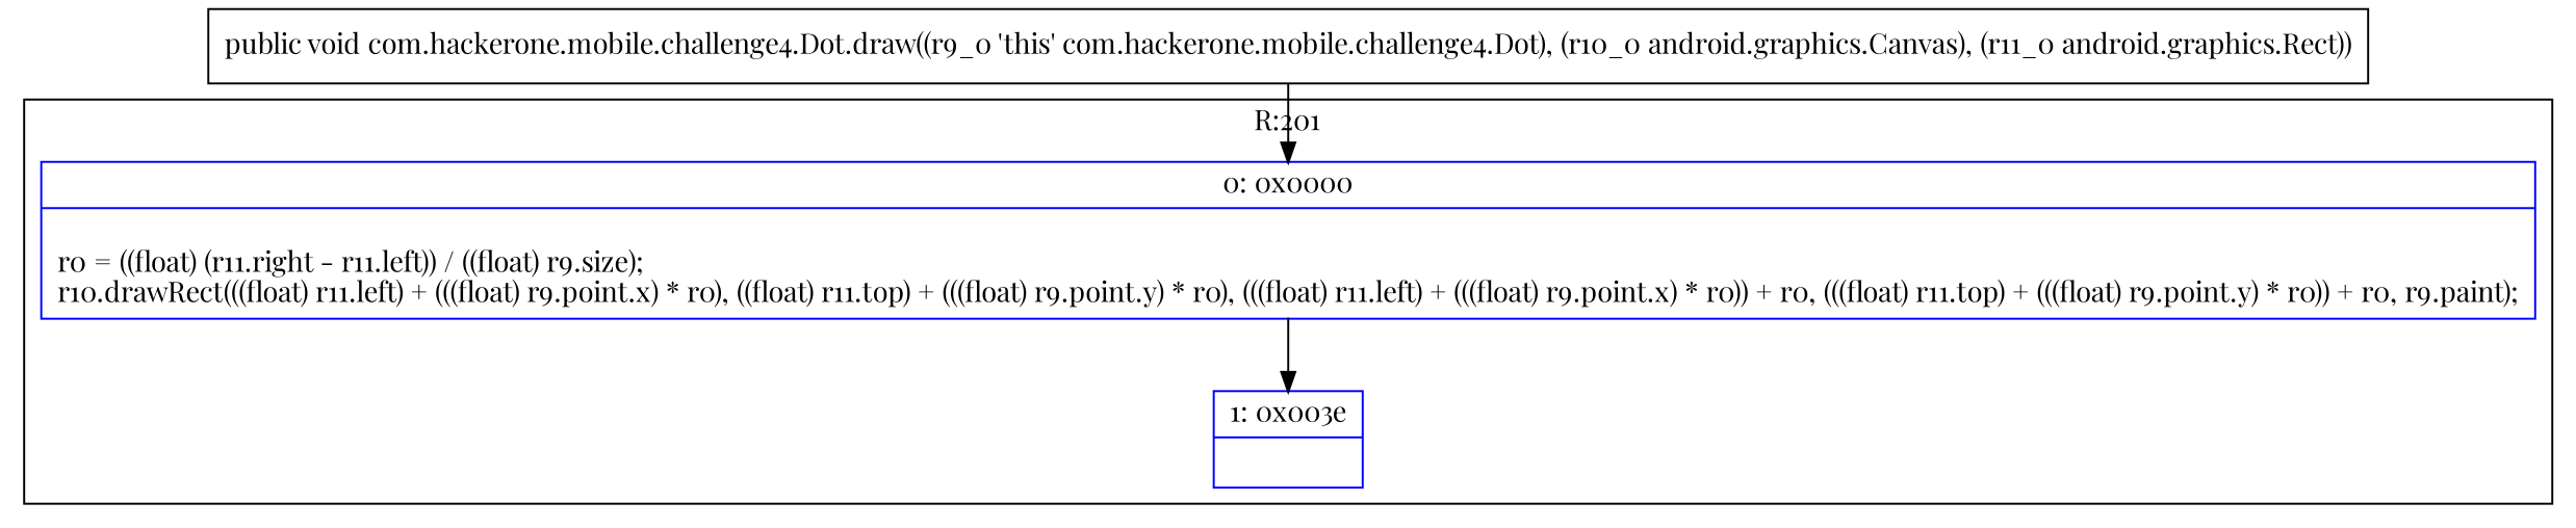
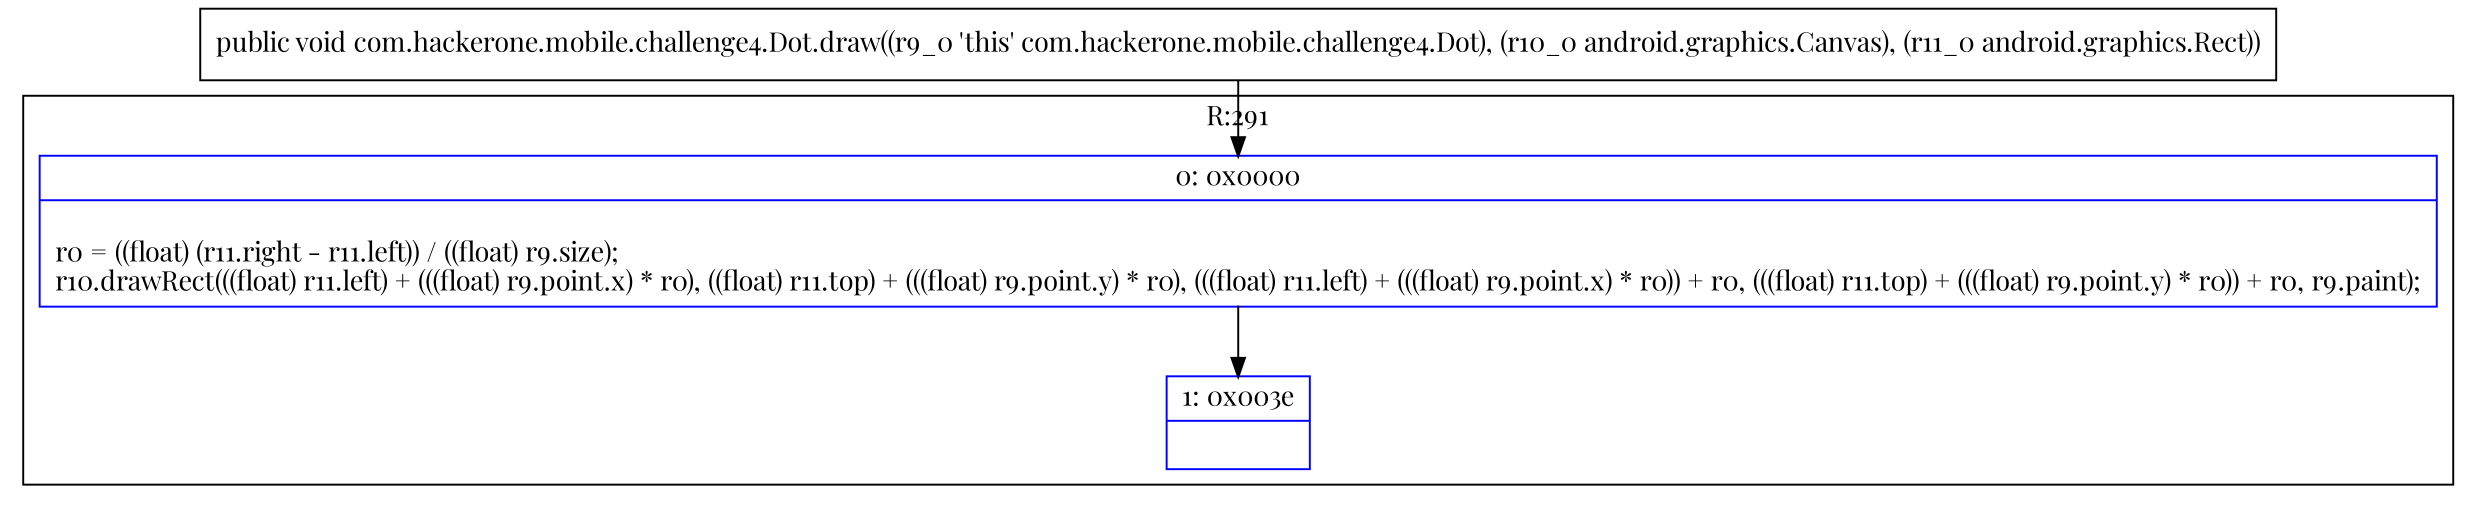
  digraph {
    fontname="Playfair Display"
    node [color=blue shape=record fontname="Playfair Display"]
    edge [fontname="Playfair Display"]
    n1 [label="{0\:\ 0x0000|\lr0 = ((float) (r11.right \- r11.left)) \/ ((float) r9.size);\lr10.drawRect(((float) r11.left) + (((float) r9.point.x) * r0), ((float) r11.top) + (((float) r9.point.y) * r0), (((float) r11.left) + (((float) r9.point.x) * r0)) + r0, (((float) r11.top) + (((float) r9.point.y) * r0)) + r0, r9.paint);\l}"]
    n2 [label="{1\:\ 0x003e|\l}"]
    n3 [label="{public void com.hackerone.mobile.challenge4.Dot.draw((r9_0 'this' com.hackerone.mobile.challenge4.Dot), (r10_0 android.graphics.Canvas), (r11_0 android.graphics.Rect)) }" color=""]
    subgraph cluster_1 {
-     label="R:201"
+     label="R:291"
      n1
      n2
    }
    n1 -> n2
    n3 -> n1
  }
